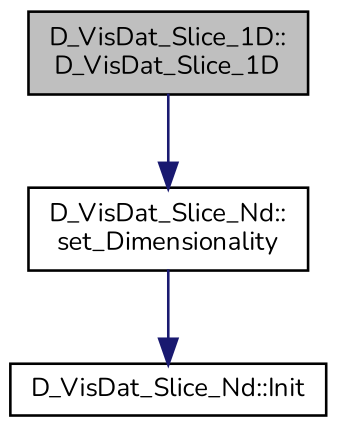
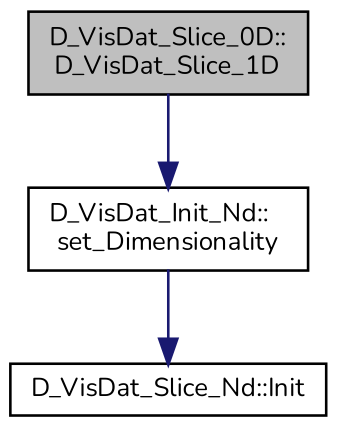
  digraph {
    fontname=Nunito
    rankdir=TB
    node [color=black fillcolor=white fontname=Nunito fontsize=10 shape=record style=filled]
    edge [color=midnightblue fontname=Nunito fontsize=10 labelfontname=Helvetica labelfontsize=10 style=solid]
-   n1 [fillcolor=grey75 fontcolor=black height=0.2 label="D_VisDat_Slice_1D::\lD_VisDat_Slice_1D" width=0.4]
-   n2 [height=0.2 label="D_VisDat_Slice_Nd::\lset_Dimensionality" width=0.4]
+   n1 [fillcolor=grey75 fontcolor=black height=0.2 label="D_VisDat_Slice_0D::\lD_VisDat_Slice_1D" width=0.4]
+   n2 [height=0.2 label="D_VisDat_Init_Nd::\lset_Dimensionality" width=0.4]
    n3 [height=0.2 label="D_VisDat_Slice_Nd::Init" width=0.4]
    n1 -> n2
    n2 -> n3
  }
